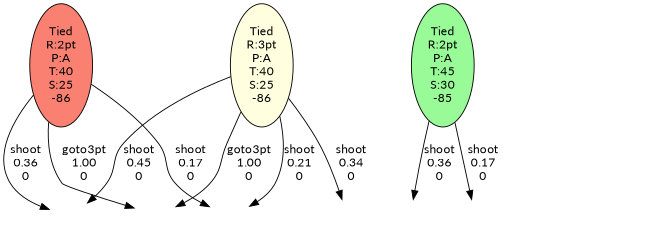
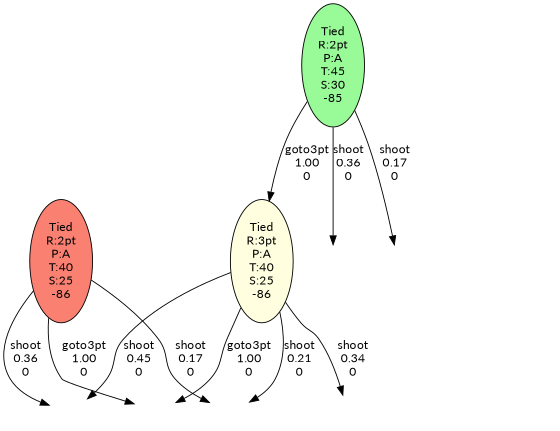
  digraph {
    fontname=Lato
    node [fontname=Lato style=invis]
    edge [fontname=Lato]
    n1 [label=b]
    n2 [fillcolor=salmon label="Tied\nR:2pt\nP:A\nT:40\nS:25\n-86" style=filled]
    n3 [label=b]
    n4 [label=b]
    n5 [fillcolor=lightyellow label="Tied\nR:3pt\nP:A\nT:40\nS:25\n-86" style=filled]
    n6 [label=b]
    n7 [label=b]
    n8 [fillcolor=palegreen label="Tied\nR:2pt\nP:A\nT:45\nS:30\n-85" style=filled]
    n9 [label=b]
    n10 [label=b]
    n11 [label=b]
    n12 [label=b]
    n2 -> n1 [label="shoot\n0.36\n0"]
    n2 -> n3 [label="goto3pt\n1.00\n0"]
    n2 -> n4 [label="shoot\n0.17\n0"]
    n5 -> n1 [label="shoot\n0.45\n0"]
    n5 -> n3 [label="goto3pt\n1.00\n0"]
    n5 -> n4 [label="shoot\n0.21\n0"]
    n5 -> n6 [label="shoot\n0.34\n0"]
+   n8 -> n5 [label="goto3pt\n1.00\n0"]
    n8 -> n7 [label="shoot\n0.36\n0"]
    n8 -> n9 [label="shoot\n0.17\n0"]
  }
